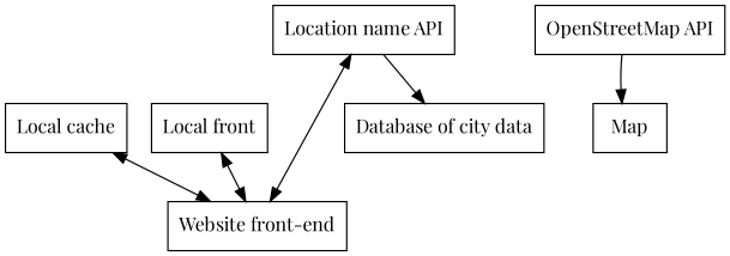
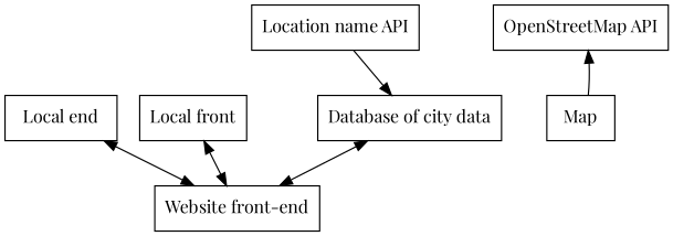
  digraph {
    fontname="Playfair Display"
    rankdir=TB
    node [fontname="Playfair Display" shape=rect]
    edge [dir=both fontname="Playfair Display"]
-   "Local cache"
+   "Local cache" [label="Local end"]
    "Website front-end"
    n3 [label="Local front"]
    "OpenStreetMap API"
    Map
    "Location name API"
    "Database of city data"
    "Local cache" -> "Website front-end"
    n3 -> "Website front-end"
-   "OpenStreetMap API" -> Map [dir=""]
-   "Location name API" -> "Website front-end"
+   Map -> "OpenStreetMap API" [dir=""]
+   "Database of city data" -> "Website front-end"
    "Location name API" -> "Database of city data" [dir=""]
  }
